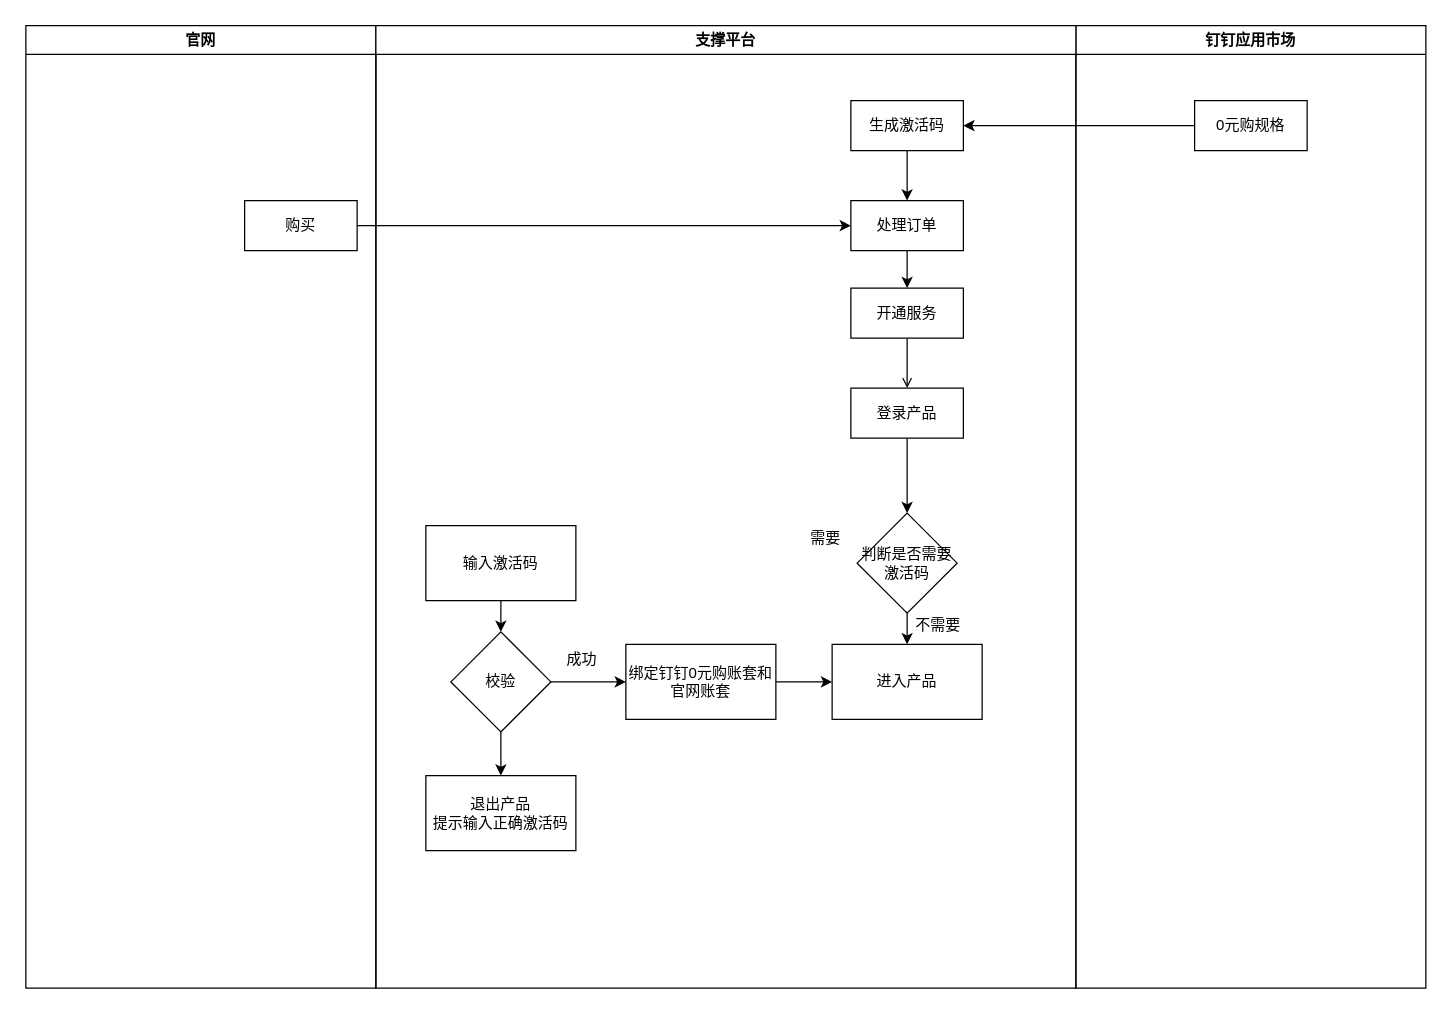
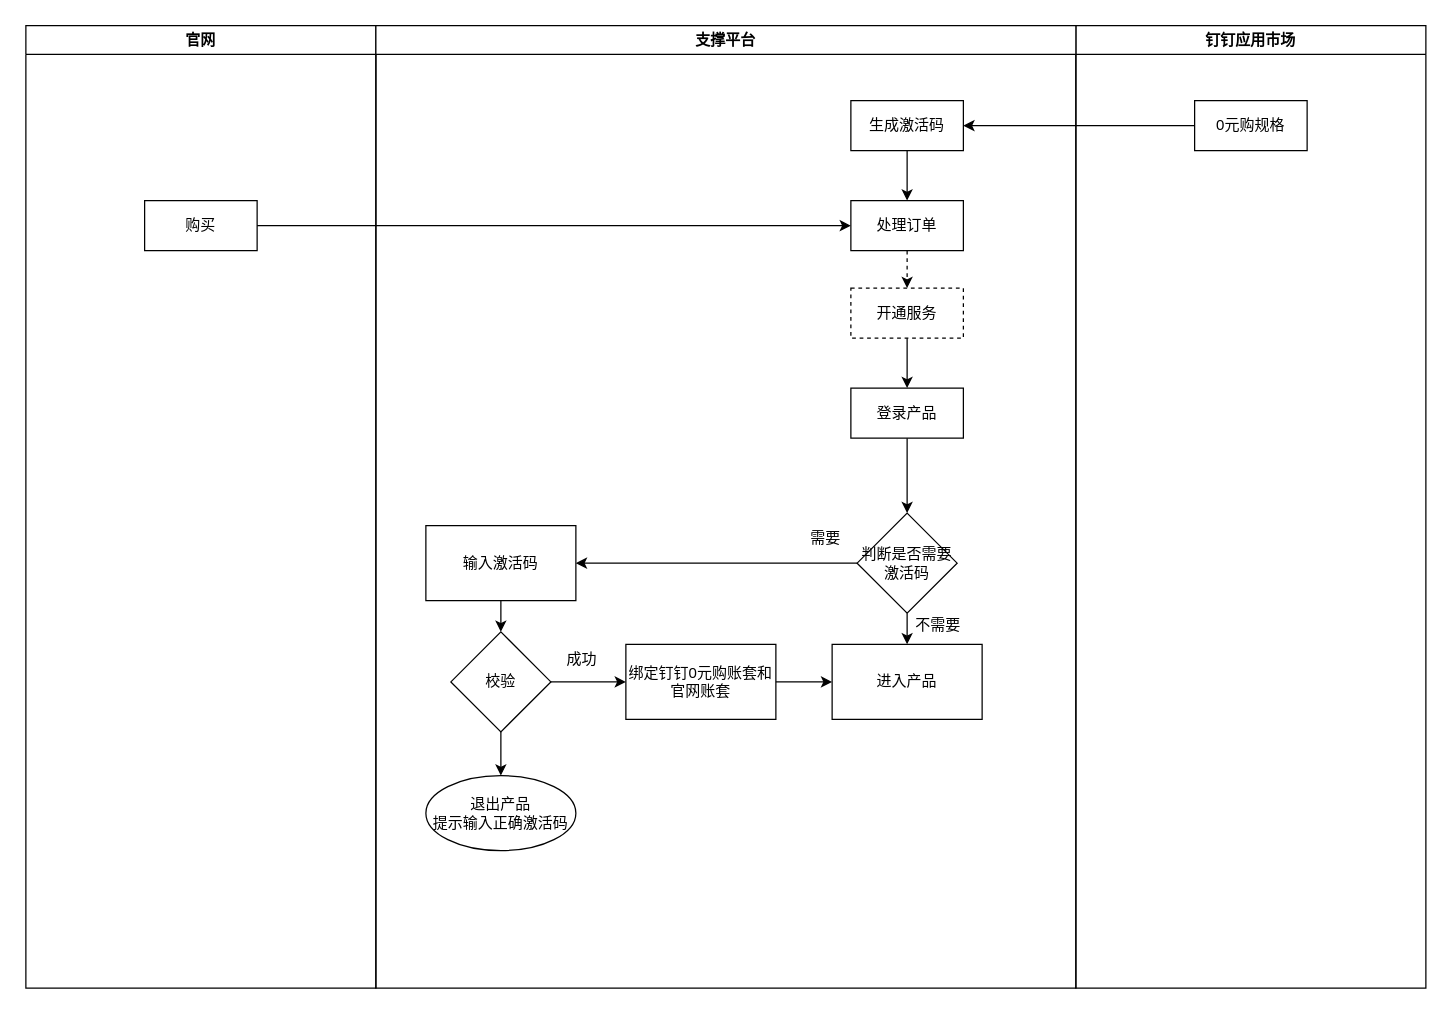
  <mxCell id="0" />
  <mxCell id="1" parent="0" />
  <mxCell id="2" value="官网" style="swimlane;whiteSpace=wrap" vertex="1" parent="1"><mxGeometry x="20" y="20" width="280" height="770" as="geometry" /></mxCell>
- <mxCell id="3" value="购买" style="rounded=0;whiteSpace=wrap;html=1;" vertex="1" parent="2"><mxGeometry x="175" y="140" width="90" height="40" as="geometry" /></mxCell>
+ <mxCell id="3" value="购买" style="rounded=0;whiteSpace=wrap;html=1;" vertex="1" parent="2"><mxGeometry x="95" y="140" width="90" height="40" as="geometry" /></mxCell>
  <mxCell id="4" value="" style="edgeStyle=elbowEdgeStyle;rounded=0;orthogonalLoop=1;jettySize=auto;elbow=vertical;html=1;" edge="1" parent="1" source="6"><mxGeometry relative="1" as="geometry"><mxPoint x="725" y="515" as="targetPoint" /></mxGeometry></mxCell>
+ <mxCell id="5" value="" style="edgeStyle=elbowEdgeStyle;rounded=0;orthogonalLoop=1;jettySize=auto;elbow=vertical;html=1;" edge="1" parent="1" source="6" target="9"><mxGeometry relative="1" as="geometry" /></mxCell>
  <mxCell id="6" value="判断是否需要激活码" style="rhombus;whiteSpace=wrap;html=1;rounded=0;" vertex="1" parent="1"><mxGeometry x="685" y="410" width="80" height="80" as="geometry" /></mxCell>
  <mxCell id="7" value="" style="edgeStyle=elbowEdgeStyle;rounded=0;orthogonalLoop=1;jettySize=auto;elbow=vertical;html=1;" edge="1" parent="1" target="6"><mxGeometry relative="1" as="geometry"><mxPoint x="725" y="350" as="sourcePoint" /></mxGeometry></mxCell>
  <mxCell id="8" value="" style="edgeStyle=elbowEdgeStyle;rounded=0;orthogonalLoop=1;jettySize=auto;elbow=vertical;html=1;" edge="1" parent="1" source="9"><mxGeometry relative="1" as="geometry"><mxPoint x="400" y="505" as="targetPoint" /></mxGeometry></mxCell>
  <mxCell id="9" value="输入激活码" style="whiteSpace=wrap;html=1;rounded=0;" vertex="1" parent="1"><mxGeometry x="340" y="420" width="120" height="60" as="geometry" /></mxCell>
  <mxCell id="10" value="" style="edgeStyle=elbowEdgeStyle;rounded=0;orthogonalLoop=1;jettySize=auto;elbow=vertical;html=1;entryX=0;entryY=0.5;entryDx=0;entryDy=0;" edge="1" parent="1" source="3"><mxGeometry relative="1" as="geometry"><mxPoint x="680" y="180" as="targetPoint" /></mxGeometry></mxCell>
  <mxCell id="11" value="钉钉应用市场" style="swimlane;whiteSpace=wrap" vertex="1" parent="1"><mxGeometry x="860" y="20" width="280" height="770" as="geometry" /></mxCell>
  <mxCell id="12" value="0元购规格" style="rounded=0;whiteSpace=wrap;html=1;" vertex="1" parent="11"><mxGeometry x="95" y="60" width="90" height="40" as="geometry" /></mxCell>
  <mxCell id="13" value="支撑平台" style="swimlane;whiteSpace=wrap;startSize=23;" vertex="1" parent="11"><mxGeometry x="-560" width="560" height="770" as="geometry" /></mxCell>
  <mxCell id="14" value="生成激活码" style="rounded=0;whiteSpace=wrap;html=1;" vertex="1" parent="13"><mxGeometry x="380" y="60" width="90" height="40" as="geometry" /></mxCell>
  <mxCell id="15" value="处理订单" style="rounded=0;whiteSpace=wrap;html=1;" vertex="1" parent="13"><mxGeometry x="380" y="140" width="90" height="40" as="geometry" /></mxCell>
  <mxCell id="16" value="" style="edgeStyle=elbowEdgeStyle;rounded=0;orthogonalLoop=1;jettySize=auto;elbow=vertical;html=1;" edge="1" parent="13" source="14" target="15"><mxGeometry relative="1" as="geometry" /></mxCell>
- <mxCell id="17" value="开通服务" style="rounded=0;whiteSpace=wrap;html=1;" vertex="1" parent="13"><mxGeometry x="380" y="210" width="90" height="40" as="geometry" /></mxCell>
- <mxCell id="18" value="" style="edgeStyle=elbowEdgeStyle;rounded=0;orthogonalLoop=1;jettySize=auto;elbow=vertical;html=1;" edge="1" parent="13" source="15" target="17"><mxGeometry relative="1" as="geometry" /></mxCell>
+ <mxCell id="17" value="开通服务" style="rounded=0;whiteSpace=wrap;html=1;dashed=1;" vertex="1" parent="13"><mxGeometry x="380" y="210" width="90" height="40" as="geometry" /></mxCell>
+ <mxCell id="18" value="" style="edgeStyle=elbowEdgeStyle;rounded=0;orthogonalLoop=1;jettySize=auto;elbow=vertical;html=1;dashed=1;" edge="1" parent="13" source="15" target="17"><mxGeometry relative="1" as="geometry" /></mxCell>
  <mxCell id="19" value="登录产品" style="rounded=0;whiteSpace=wrap;html=1;" vertex="1" parent="13"><mxGeometry x="380" y="290" width="90" height="40" as="geometry" /></mxCell>
- <mxCell id="20" value="" style="edgeStyle=elbowEdgeStyle;rounded=0;orthogonalLoop=1;jettySize=auto;elbow=vertical;html=1;endArrow=open;" edge="1" parent="13" source="17" target="19"><mxGeometry relative="1" as="geometry" /></mxCell>
+ <mxCell id="20" value="" style="edgeStyle=elbowEdgeStyle;rounded=0;orthogonalLoop=1;jettySize=auto;elbow=vertical;html=1;" edge="1" parent="13" source="17" target="19"><mxGeometry relative="1" as="geometry" /></mxCell>
  <mxCell id="21" value="进入产品" style="whiteSpace=wrap;html=1;rounded=0;" vertex="1" parent="13"><mxGeometry x="365" y="495" width="120" height="60" as="geometry" /></mxCell>
  <mxCell id="22" value="需要" style="text;html=1;strokeColor=none;fillColor=none;align=center;verticalAlign=middle;whiteSpace=wrap;rounded=0;" vertex="1" parent="13"><mxGeometry x="340" y="400" width="40" height="20" as="geometry" /></mxCell>
  <mxCell id="23" value="校验" style="rhombus;whiteSpace=wrap;html=1;rounded=0;" vertex="1" parent="13"><mxGeometry x="60" y="485" width="80" height="80" as="geometry" /></mxCell>
  <mxCell id="24" value="不需要" style="text;html=1;strokeColor=none;fillColor=none;align=center;verticalAlign=middle;whiteSpace=wrap;rounded=0;" vertex="1" parent="13"><mxGeometry x="430" y="470" width="40" height="20" as="geometry" /></mxCell>
- <mxCell id="25" value="退出产品&lt;br&gt;提示输入正确激活码" style="whiteSpace=wrap;html=1;rounded=0;" vertex="1" parent="13"><mxGeometry x="40" y="600" width="120" height="60" as="geometry" /></mxCell>
+ <mxCell id="25" value="退出产品&lt;br&gt;提示输入正确激活码" style="ellipse;whiteSpace=wrap;html=1;" vertex="1" parent="13"><mxGeometry x="40" y="600" width="120" height="60" as="geometry" /></mxCell>
  <mxCell id="26" value="" style="edgeStyle=elbowEdgeStyle;rounded=0;orthogonalLoop=1;jettySize=auto;elbow=vertical;html=1;" edge="1" parent="13" source="23" target="25"><mxGeometry relative="1" as="geometry" /></mxCell>
  <mxCell id="27" value="成功" style="text;html=1;strokeColor=none;fillColor=none;align=center;verticalAlign=middle;whiteSpace=wrap;rounded=0;" vertex="1" parent="13"><mxGeometry x="145" y="497" width="40" height="20" as="geometry" /></mxCell>
  <mxCell id="28" value="" style="edgeStyle=elbowEdgeStyle;rounded=0;orthogonalLoop=1;jettySize=auto;elbow=vertical;html=1;entryX=1;entryY=0.5;entryDx=0;entryDy=0;" edge="1" parent="1" source="12"><mxGeometry relative="1" as="geometry"><mxPoint x="770" y="100" as="targetPoint" /></mxGeometry></mxCell>
  <mxCell id="29" value="绑定钉钉0元购账套和官网账套" style="whiteSpace=wrap;html=1;rounded=0;" vertex="1" parent="1"><mxGeometry x="500" y="515" width="120" height="60" as="geometry" /></mxCell>
  <mxCell id="30" value="" style="edgeStyle=none;rounded=0;orthogonalLoop=1;jettySize=auto;html=1;" edge="1" parent="1" target="29"><mxGeometry relative="1" as="geometry"><mxPoint x="440" y="545" as="sourcePoint" /></mxGeometry></mxCell>
  <mxCell id="31" value="" style="edgeStyle=none;rounded=0;orthogonalLoop=1;jettySize=auto;html=1;exitX=1;exitY=0.5;exitDx=0;exitDy=0;" edge="1" parent="1" source="29"><mxGeometry relative="1" as="geometry"><mxPoint x="450" y="555" as="sourcePoint" /><mxPoint x="665" y="545" as="targetPoint" /></mxGeometry></mxCell>
